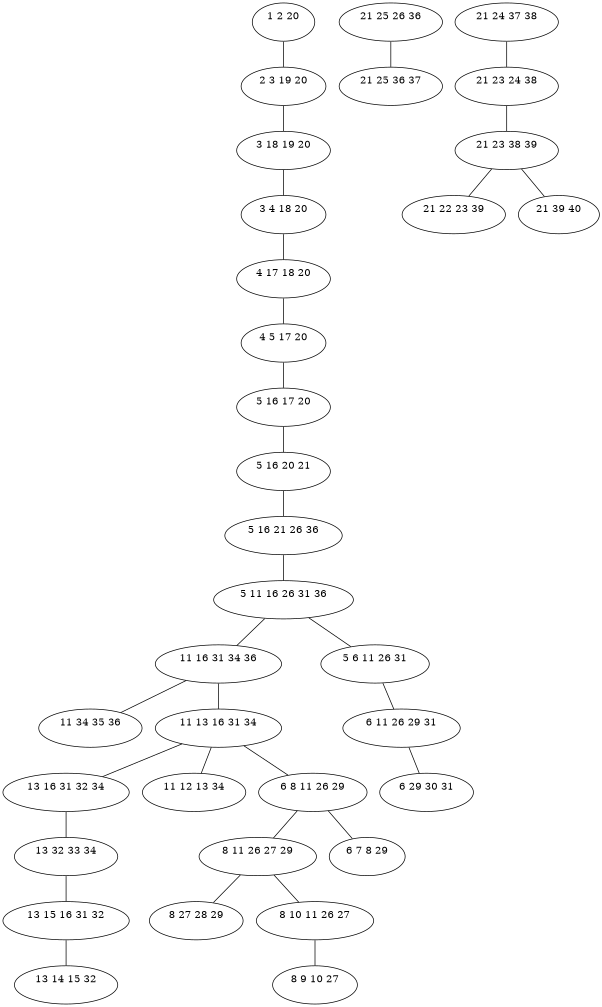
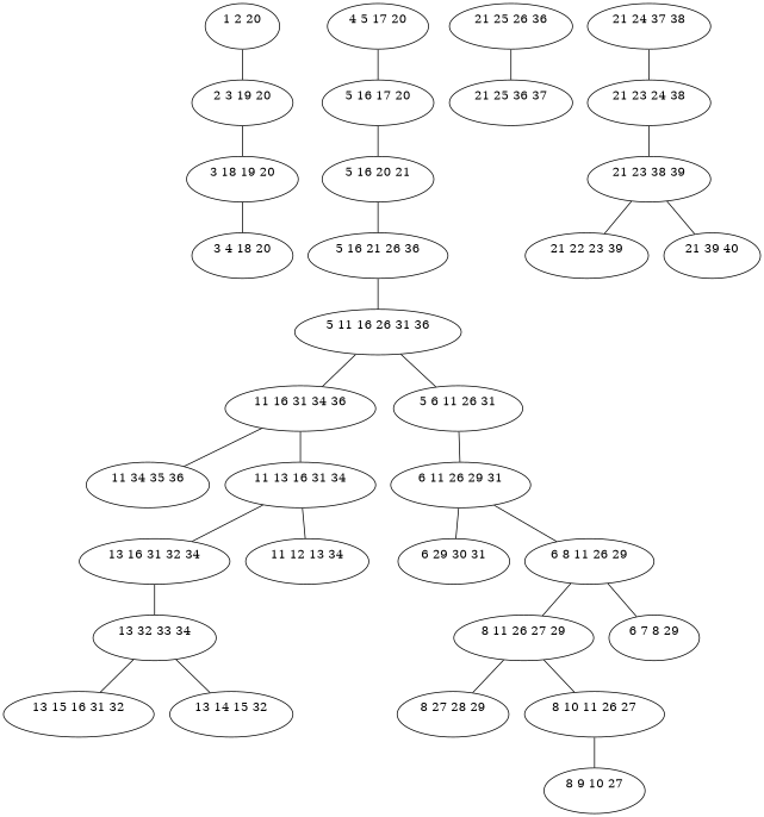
  graph {
    n1 [label="1 2 20\n "]
    n2 [label="2 3 19 20\n "]
    n3 [label="3 18 19 20\n "]
    n4 [label="3 4 18 20\n "]
-   n5 [label="4 17 18 20\n "]
    n6 [label="4 5 17 20\n "]
    n7 [label="5 16 17 20\n "]
    n8 [label="5 16 20 21\n "]
    n9 [label="5 16 21 26 36\n "]
    n10 [label="5 11 16 26 31 36\n "]
    n11 [label="21 25 26 36\n "]
    n12 [label="21 25 36 37\n "]
    n13 [label="11 16 31 34 36\n "]
    n14 [label="5 6 11 26 31\n "]
    n15 [label="21 24 37 38\n "]
    n16 [label="21 23 24 38\n "]
    n17 [label="21 23 38 39\n "]
    n18 [label="21 22 23 39\n "]
    n19 [label="21 39 40\n "]
    n20 [label="11 34 35 36\n "]
    n21 [label="11 13 16 31 34\n "]
    n22 [label="6 11 26 29 31\n "]
    n23 [label="13 16 31 32 34\n "]
    n24 [label="11 12 13 34\n "]
    n25 [label="13 32 33 34\n "]
    n26 [label="13 15 16 31 32\n "]
    n27 [label="13 14 15 32\n "]
    n28 [label="6 29 30 31\n "]
    n29 [label="6 8 11 26 29\n "]
    n30 [label="8 11 26 27 29\n "]
    n31 [label="6 7 8 29\n "]
    n32 [label="8 27 28 29\n "]
    n33 [label="8 10 11 26 27\n "]
    n34 [label="8 9 10 27\n "]
    n1 -- n2
    n2 -- n3
    n3 -- n4
-   n4 -- n5
-   n5 -- n6
    n6 -- n7
    n7 -- n8
    n8 -- n9
    n9 -- n10
    n10 -- n13
    n10 -- n14
    n11 -- n12
    n13 -- n20
    n13 -- n21
    n14 -- n22
    n15 -- n16
    n16 -- n17
    n17 -- n18
    n17 -- n19
    n21 -- n23
    n21 -- n24
    n22 -- n28
-   n21 -- n29
+   n22 -- n29
    n23 -- n25
    n25 -- n26
-   n26 -- n27
+   n25 -- n27
    n29 -- n30
    n29 -- n31
    n30 -- n32
    n30 -- n33
    n33 -- n34
  }
